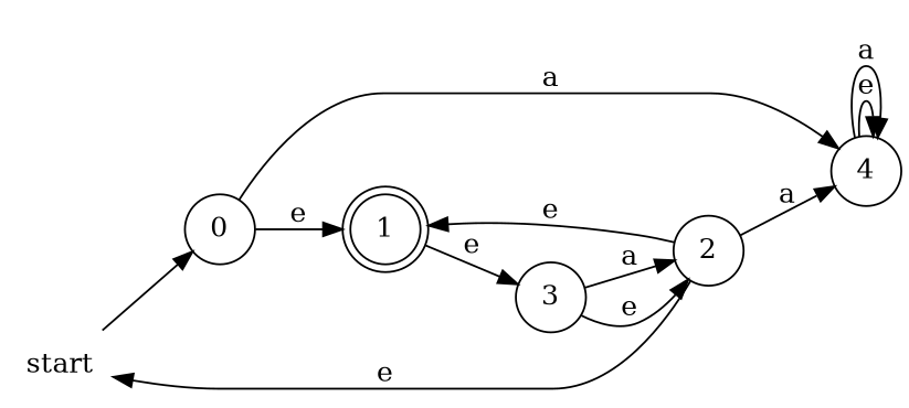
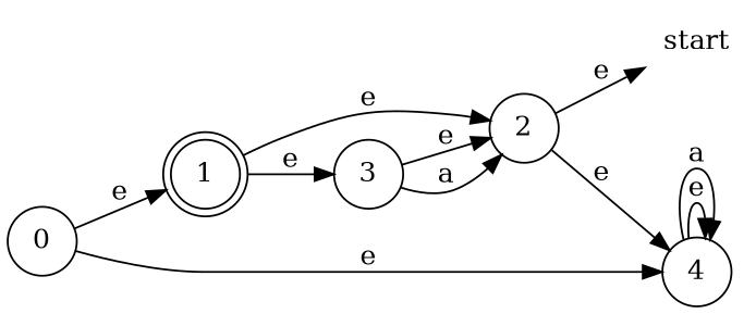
  digraph {
    rankdir=LR
    node [shape=circle]
    start [shape=none]
    0
    1 [shape=doublecircle]
    4
    2
    3
-   start -> 0
    0 -> 1 [label=e]
-   0 -> 4 [label=a]
-   2 -> 1 [label=e]
+   0 -> 4 [label=e]
+   1 -> 2 [label=e]
    1 -> 3 [label=e]
    4 -> 4 [label=e]
    4 -> 4 [label=a]
    2 -> start [label=e]
-   2 -> 4 [label=a]
+   2 -> 4 [label=e]
    3 -> 2 [label=e]
    3 -> 2 [label=a]
  }
